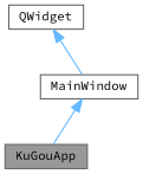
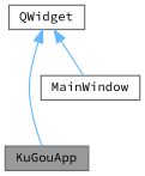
  digraph {
    fontname="Source Code Pro"
    node [color=gray40 fillcolor=white fontname="Source Code Pro" fontsize=10 shape=box style=filled]
    edge [color=steelblue1 dir=back fontname="Source Code Pro" fontsize=10 labelfontname=Helvetica labelfontsize=10 style=solid]
    n1 [fillcolor=grey60 fontcolor=black height=0.2 label=KuGouApp width=0.4]
    n2 [height=0.2 label=MainWindow width=0.4]
    n3 [height=0.2 label=QWidget width=0.4]
-   n2 -> n1
+   n3 -> n1
    n3 -> n2
  }
